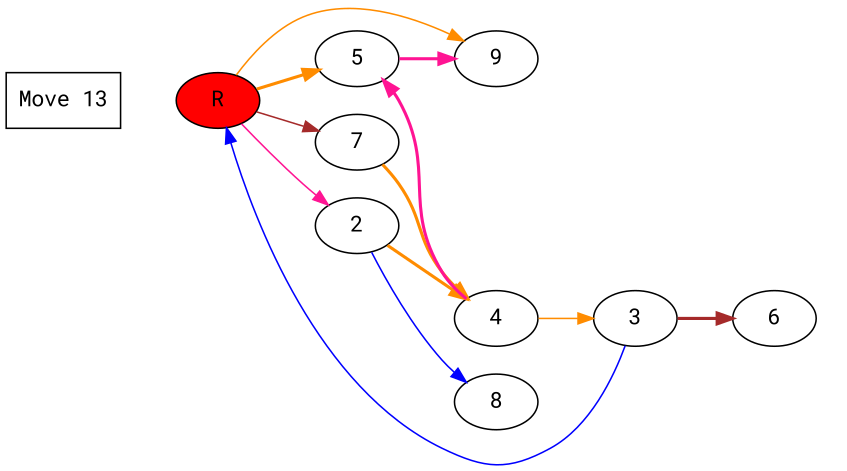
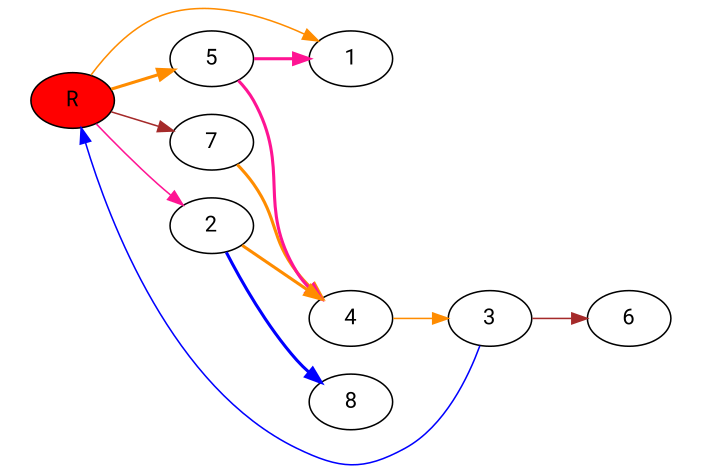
  digraph {
    fontname="Roboto Mono"
    rankdir=LR
    node [fontname="Roboto Mono"]
    edge [color=darkorange fontname="Roboto Mono" style=solid]
    n1 [fillcolor="#ff0000" label=R style=filled]
    7
    5
    2
-   1 [label=9]
+   1
    8
    4
    3
    6
-   n10 [label="Move 13" shape=box]
    subgraph cluster_1 {
      peripheries=0
      n1
    }
    subgraph cluster_2 {
      peripheries=0
      7
      5
      2
      1
    }
    subgraph cluster_3 {
      peripheries=0
      8
      4
    }
    subgraph cluster_4 {
      peripheries=0
      3
    }
    subgraph cluster_5 {
      peripheries=0
      6
    }
    n1 -> 7 [color=brown]
    n1 -> 5 [style=bold]
    n1 -> 2 [color=deeppink]
    n1 -> 1
    7 -> 4 [style=bold]
    5 -> 1 [color=deeppink style=bold]
-   4 -> 5 [color=deeppink style=bold]
-   2 -> 8 [color=blue]
+   5 -> 4 [color=deeppink style=bold]
+   2 -> 8 [color=blue style=bold]
    2 -> 4 [style=bold]
    4 -> 3
    3 -> n1 [color=blue constraint=false]
-   3 -> 6 [color=brown style=bold]
-   n10 -> n1 [style=invis color=""]
+   3 -> 6 [color=brown]
  }
